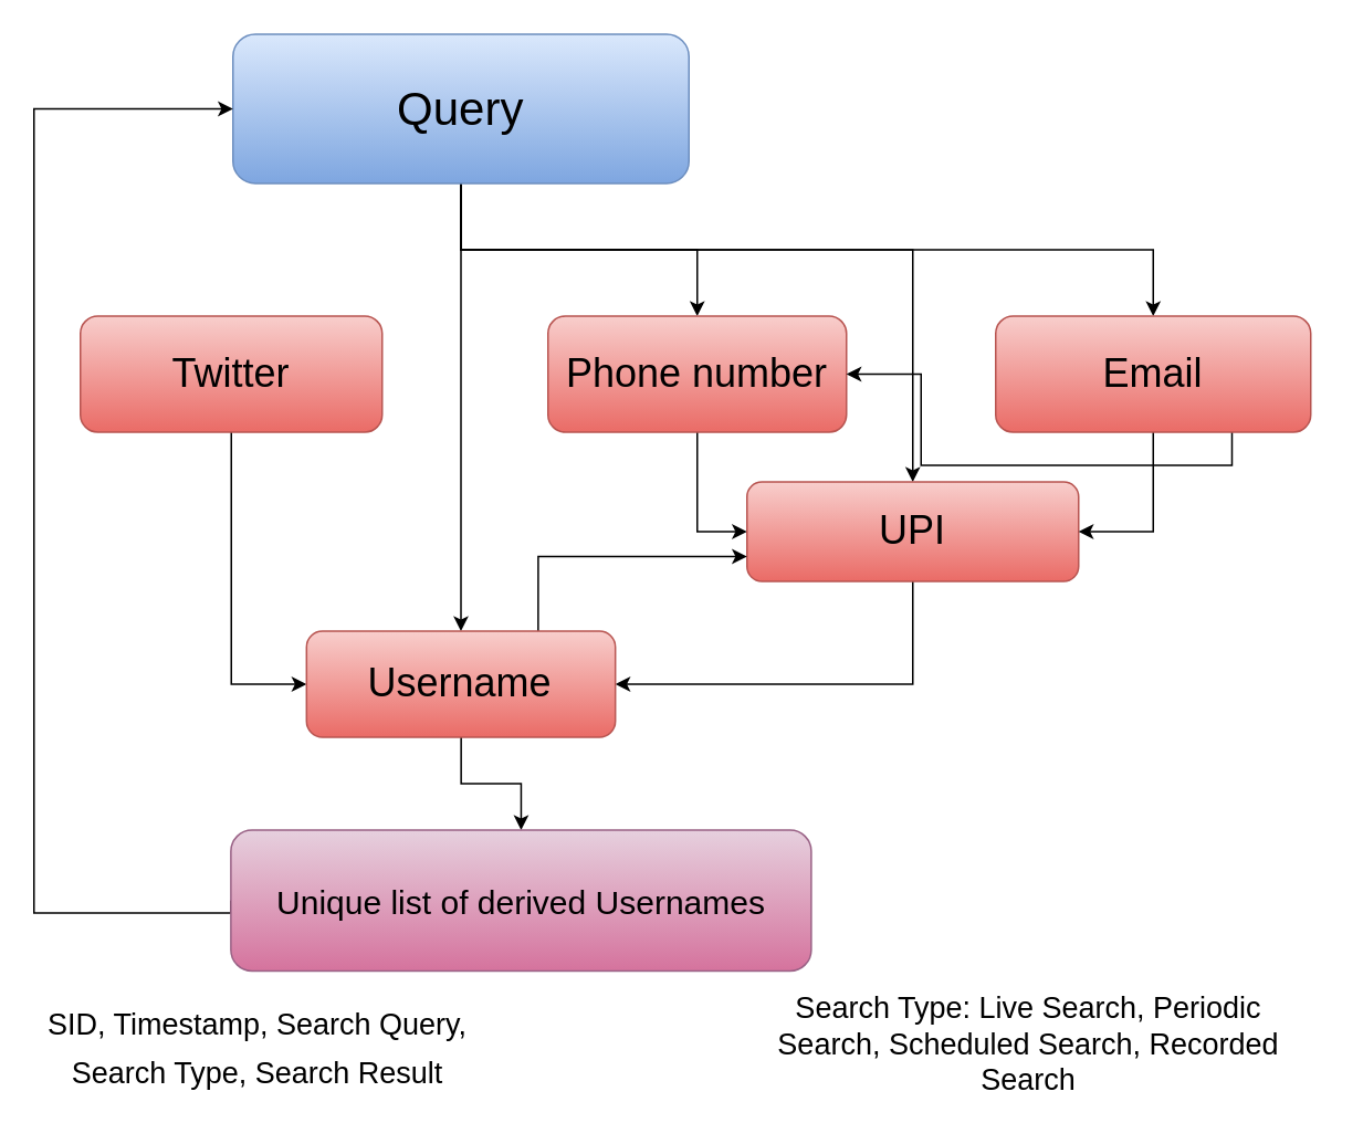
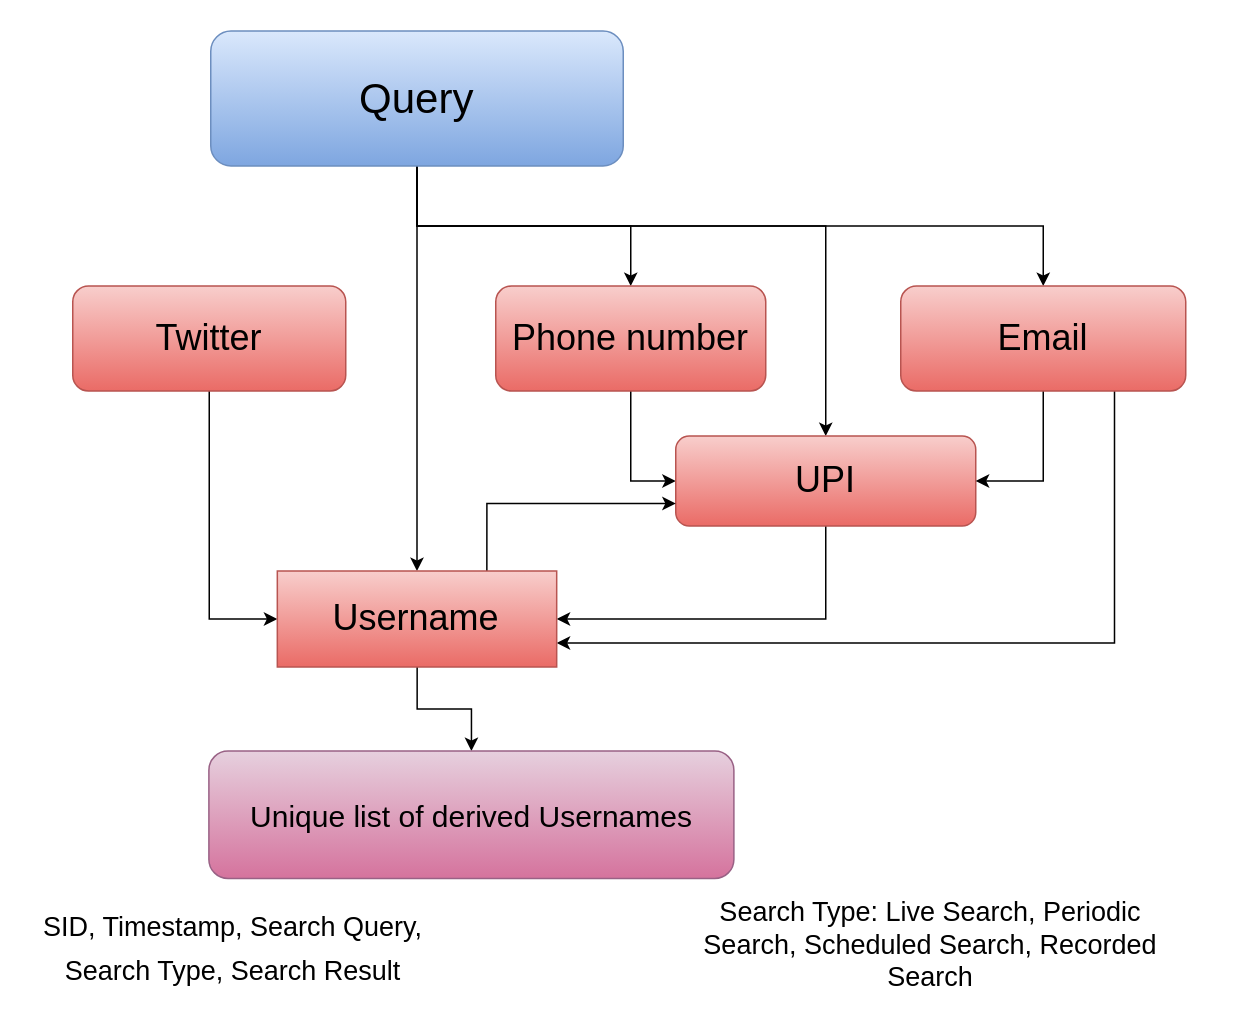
  <mxCell id="0" />
  <mxCell id="1" parent="0" />
  <mxCell id="2" style="edgeStyle=orthogonalEdgeStyle;rounded=0;orthogonalLoop=1;jettySize=auto;html=1;exitX=0.5;exitY=1;exitDx=0;exitDy=0;entryX=0.5;entryY=0;entryDx=0;entryDy=0;" edge="1" parent="1" source="6" target="8"><mxGeometry relative="1" as="geometry" /></mxCell>
  <mxCell id="3" style="edgeStyle=orthogonalEdgeStyle;rounded=0;orthogonalLoop=1;jettySize=auto;html=1;exitX=0.5;exitY=1;exitDx=0;exitDy=0;entryX=0.5;entryY=0;entryDx=0;entryDy=0;" edge="1" parent="1" source="6" target="18"><mxGeometry relative="1" as="geometry" /></mxCell>
  <mxCell id="4" style="edgeStyle=orthogonalEdgeStyle;rounded=0;orthogonalLoop=1;jettySize=auto;html=1;" edge="1" parent="1" source="6" target="15"><mxGeometry relative="1" as="geometry"><Array as="points"><mxPoint x="277" y="150" /><mxPoint x="695" y="150" /></Array></mxGeometry></mxCell>
  <mxCell id="5" style="edgeStyle=orthogonalEdgeStyle;rounded=0;orthogonalLoop=1;jettySize=auto;html=1;exitX=0.5;exitY=1;exitDx=0;exitDy=0;entryX=0.5;entryY=0;entryDx=0;entryDy=0;" edge="1" parent="1" source="6" target="12"><mxGeometry relative="1" as="geometry"><Array as="points"><mxPoint x="277" y="150" /><mxPoint x="550" y="150" /></Array></mxGeometry></mxCell>
  <mxCell id="6" value="&lt;span style=&quot;font-size: 28px;&quot;&gt;Query&lt;/span&gt;" style="rounded=1;whiteSpace=wrap;html=1;fillColor=#dae8fc;gradientColor=#7ea6e0;strokeColor=#6c8ebf;" vertex="1" parent="1"><mxGeometry x="140" y="20" width="275" height="90" as="geometry" /></mxCell>
  <mxCell id="7" style="edgeStyle=orthogonalEdgeStyle;rounded=0;orthogonalLoop=1;jettySize=auto;html=1;entryX=0;entryY=0.5;entryDx=0;entryDy=0;" edge="1" parent="1" source="8" target="12"><mxGeometry relative="1" as="geometry" /></mxCell>
  <mxCell id="8" value="&lt;font style=&quot;font-size: 24px;&quot;&gt;Phone number&lt;/font&gt;" style="rounded=1;whiteSpace=wrap;html=1;fillColor=#f8cecc;gradientColor=#ea6b66;strokeColor=#b85450;" vertex="1" parent="1"><mxGeometry x="330" y="190" width="180" height="70" as="geometry" /></mxCell>
  <mxCell id="9" style="edgeStyle=orthogonalEdgeStyle;rounded=0;orthogonalLoop=1;jettySize=auto;html=1;exitX=0.5;exitY=1;exitDx=0;exitDy=0;entryX=0;entryY=0.5;entryDx=0;entryDy=0;" edge="1" parent="1" source="10" target="18"><mxGeometry relative="1" as="geometry" /></mxCell>
  <mxCell id="10" value="&lt;font style=&quot;font-size: 24px;&quot;&gt;Twitter&lt;/font&gt;" style="rounded=1;whiteSpace=wrap;html=1;fillColor=#f8cecc;gradientColor=#ea6b66;strokeColor=#b85450;" vertex="1" parent="1"><mxGeometry x="48" y="190" width="182" height="70" as="geometry" /></mxCell>
  <mxCell id="11" style="edgeStyle=orthogonalEdgeStyle;rounded=0;orthogonalLoop=1;jettySize=auto;html=1;exitX=0.5;exitY=1;exitDx=0;exitDy=0;entryX=1;entryY=0.5;entryDx=0;entryDy=0;" edge="1" parent="1" source="12" target="18"><mxGeometry relative="1" as="geometry" /></mxCell>
  <mxCell id="12" value="&lt;span style=&quot;font-size: 24px;&quot;&gt;UPI&lt;/span&gt;&lt;span style=&quot;color: rgba(0, 0, 0, 0); font-family: monospace; font-size: 0px; text-align: start;&quot;&gt;%3CmxGraphModel%3E%3Croot%3E%3CmxCell%20id%3D%220%22%2F%3E%3CmxCell%20id%3D%221%22%20parent%3D%220%22%2F%3E%3CmxCell%20id%3D%222%22%20value%3D%22%26lt%3Bfont%20style%3D%26quot%3Bfont-size%3A%2024px%3B%26quot%3B%26gt%3BEmail%26lt%3B%2Ffont%26gt%3B%22%20style%3D%22rounded%3D1%3BwhiteSpace%3Dwrap%3Bhtml%3D1%3BfillColor%3D%23f8cecc%3BgradientColor%3D%23ea6b66%3BstrokeColor%3D%23b85450%3B%22%20vertex%3D%221%22%20parent%3D%221%22%3E%3CmxGeometry%20x%3D%22220%22%20y%3D%22-930%22%20width%3D%22210%22%20height%3D%22100%22%20as%3D%22geometry%22%2F%3E%3C%2FmxCell%3E%3C%2Froot%3E%3C%2FmxGraphModel%3E&lt;/span&gt;" style="rounded=1;whiteSpace=wrap;html=1;fillColor=#f8cecc;gradientColor=#ea6b66;strokeColor=#b85450;" vertex="1" parent="1"><mxGeometry x="450" y="290" width="200" height="60" as="geometry" /></mxCell>
  <mxCell id="13" style="edgeStyle=orthogonalEdgeStyle;rounded=0;orthogonalLoop=1;jettySize=auto;html=1;entryX=1;entryY=0.5;entryDx=0;entryDy=0;" edge="1" parent="1" source="15" target="12"><mxGeometry relative="1" as="geometry" /></mxCell>
- <mxCell id="14" style="edgeStyle=orthogonalEdgeStyle;rounded=0;orthogonalLoop=1;jettySize=auto;html=1;exitX=0.75;exitY=1;exitDx=0;exitDy=0;" edge="1" parent="1" source="15" target="8"><mxGeometry relative="1" as="geometry" /></mxCell>
+ <mxCell id="14" style="edgeStyle=orthogonalEdgeStyle;rounded=0;orthogonalLoop=1;jettySize=auto;html=1;exitX=0.75;exitY=1;exitDx=0;exitDy=0;entryX=1;entryY=0.75;entryDx=0;entryDy=0;" edge="1" parent="1" source="15" target="18"><mxGeometry relative="1" as="geometry" /></mxCell>
  <mxCell id="15" value="&lt;span style=&quot;font-size: 24px;&quot;&gt;Email&lt;/span&gt;" style="rounded=1;whiteSpace=wrap;html=1;fillColor=#f8cecc;gradientColor=#ea6b66;strokeColor=#b85450;" vertex="1" parent="1"><mxGeometry x="600" y="190" width="190" height="70" as="geometry" /></mxCell>
  <mxCell id="16" style="edgeStyle=orthogonalEdgeStyle;rounded=0;orthogonalLoop=1;jettySize=auto;html=1;" edge="1" parent="1" source="18" target="20"><mxGeometry relative="1" as="geometry" /></mxCell>
  <mxCell id="17" style="edgeStyle=orthogonalEdgeStyle;rounded=0;orthogonalLoop=1;jettySize=auto;html=1;exitX=0.75;exitY=0;exitDx=0;exitDy=0;entryX=0;entryY=0.75;entryDx=0;entryDy=0;" edge="1" parent="1" source="18" target="12"><mxGeometry relative="1" as="geometry" /></mxCell>
- <mxCell id="18" value="&lt;span style=&quot;font-size: 24px;&quot;&gt;Username&lt;/span&gt;" style="rounded=1;whiteSpace=wrap;html=1;fillColor=#f8cecc;gradientColor=#ea6b66;strokeColor=#b85450;" vertex="1" parent="1"><mxGeometry x="184.38" y="380" width="186.25" height="64" as="geometry" /></mxCell>
- <mxCell id="19" style="edgeStyle=orthogonalEdgeStyle;rounded=0;orthogonalLoop=1;jettySize=auto;html=1;exitX=0;exitY=0.5;exitDx=0;exitDy=0;entryX=0;entryY=0.5;entryDx=0;entryDy=0;" edge="1" parent="1" source="20" target="6"><mxGeometry relative="1" as="geometry"><Array as="points"><mxPoint x="20" y="550" /><mxPoint x="20" y="65" /></Array></mxGeometry></mxCell>
+ <mxCell id="18" value="&lt;span style=&quot;font-size: 24px;&quot;&gt;Username&lt;/span&gt;" style="whiteSpace=wrap;html=1;fillColor=#f8cecc;gradientColor=#ea6b66;strokeColor=#b85450;rounded=0;" vertex="1" parent="1"><mxGeometry x="184.38" y="380" width="186.25" height="64" as="geometry" /></mxCell>
  <mxCell id="20" value="&lt;span style=&quot;font-size: 20px;&quot;&gt;Unique list of derived Usernames&lt;/span&gt;" style="rounded=1;whiteSpace=wrap;html=1;fillColor=#e6d0de;gradientColor=#d5739d;strokeColor=#996185;" vertex="1" parent="1"><mxGeometry x="138.76" y="500" width="350" height="85" as="geometry" /></mxCell>
  <mxCell id="21" value="&lt;font style=&quot;font-size: 18px;&quot;&gt;Search Type: Live Search, Periodic Search,&amp;nbsp;Scheduled Search, Recorded Search&lt;/font&gt;" style="text;html=1;strokeColor=none;fillColor=none;align=center;verticalAlign=middle;whiteSpace=wrap;rounded=0;" vertex="1" parent="1"><mxGeometry x="440" y="605" width="360" height="50" as="geometry" /></mxCell>
  <mxCell id="22" value="&lt;font style=&quot;font-size: 18px;&quot;&gt;SID, Timestamp, Search Query,&lt;br&gt;Search Type, Search Result&lt;/font&gt;" style="text;html=1;strokeColor=none;fillColor=none;align=center;verticalAlign=middle;whiteSpace=wrap;rounded=0;fontSize=24;" vertex="1" parent="1"><mxGeometry x="20" y="610" width="270" height="40" as="geometry" /></mxCell>
